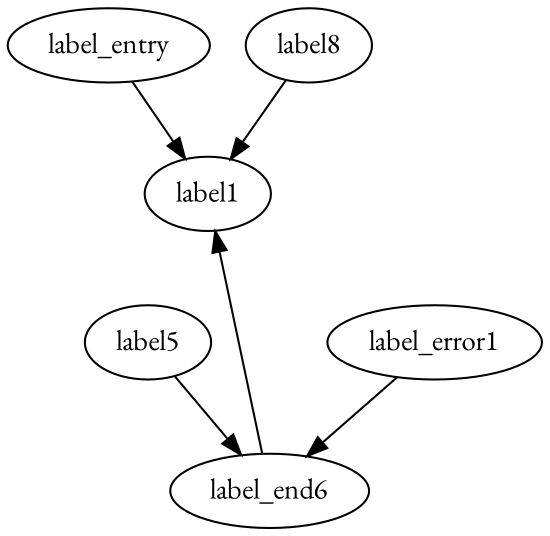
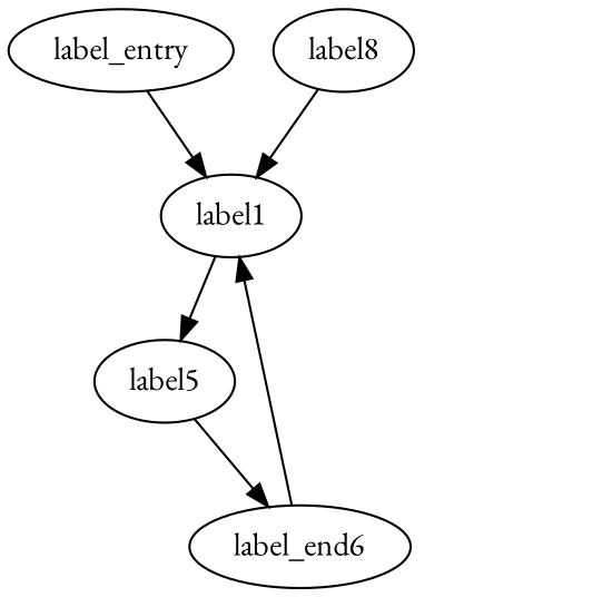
  digraph {
    fontname="EB Garamond"
    node [fontname="EB Garamond"]
    edge [fontname="EB Garamond"]
    label_entry
    label1
    label5
    n4 [label=label_end6]
    label8
-   label_error1
    label_entry -> label1
+   label1 -> label5
    label5 -> n4
    n4 -> label1
    label8 -> label1
-   label_error1 -> n4
  }
